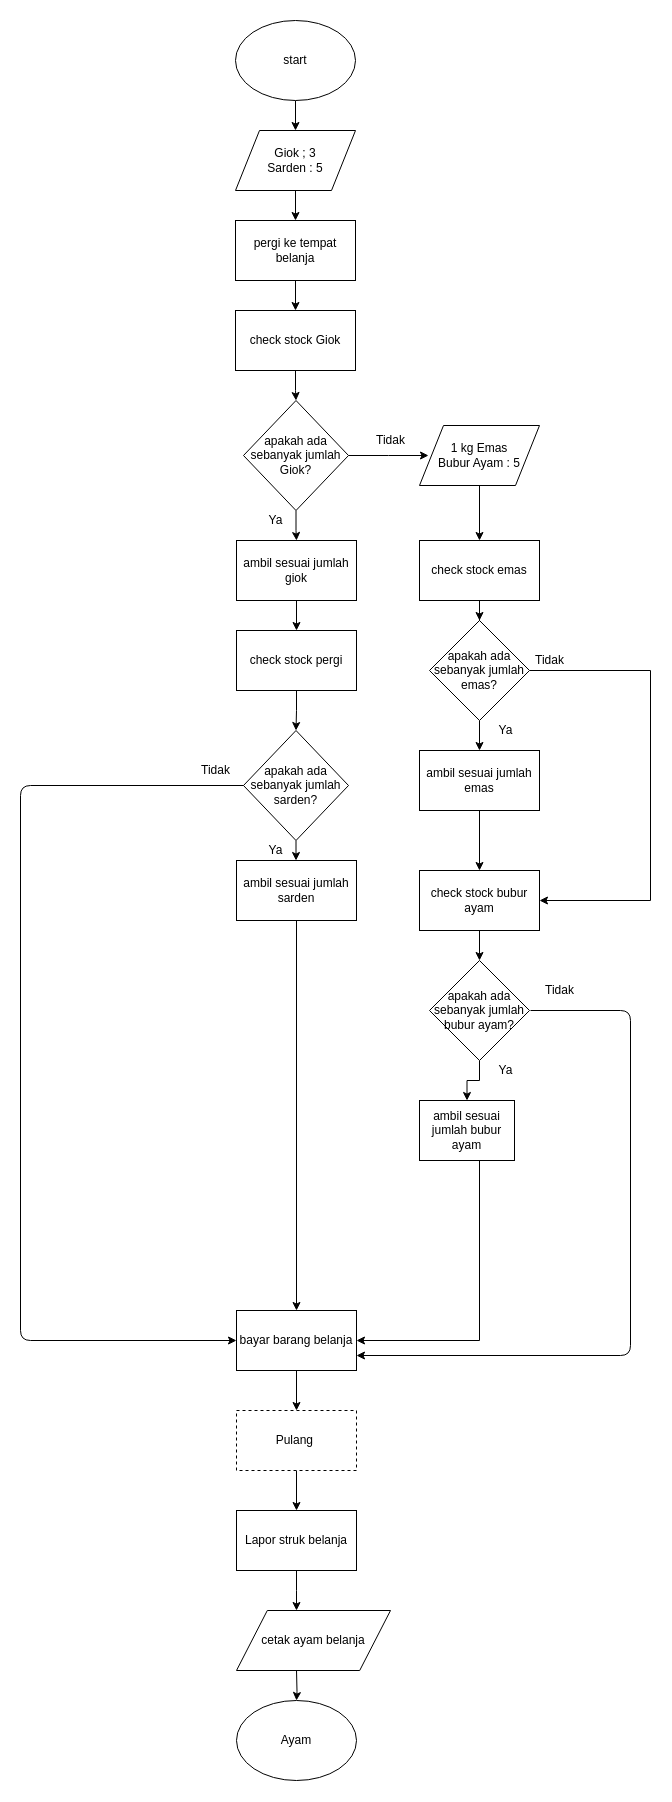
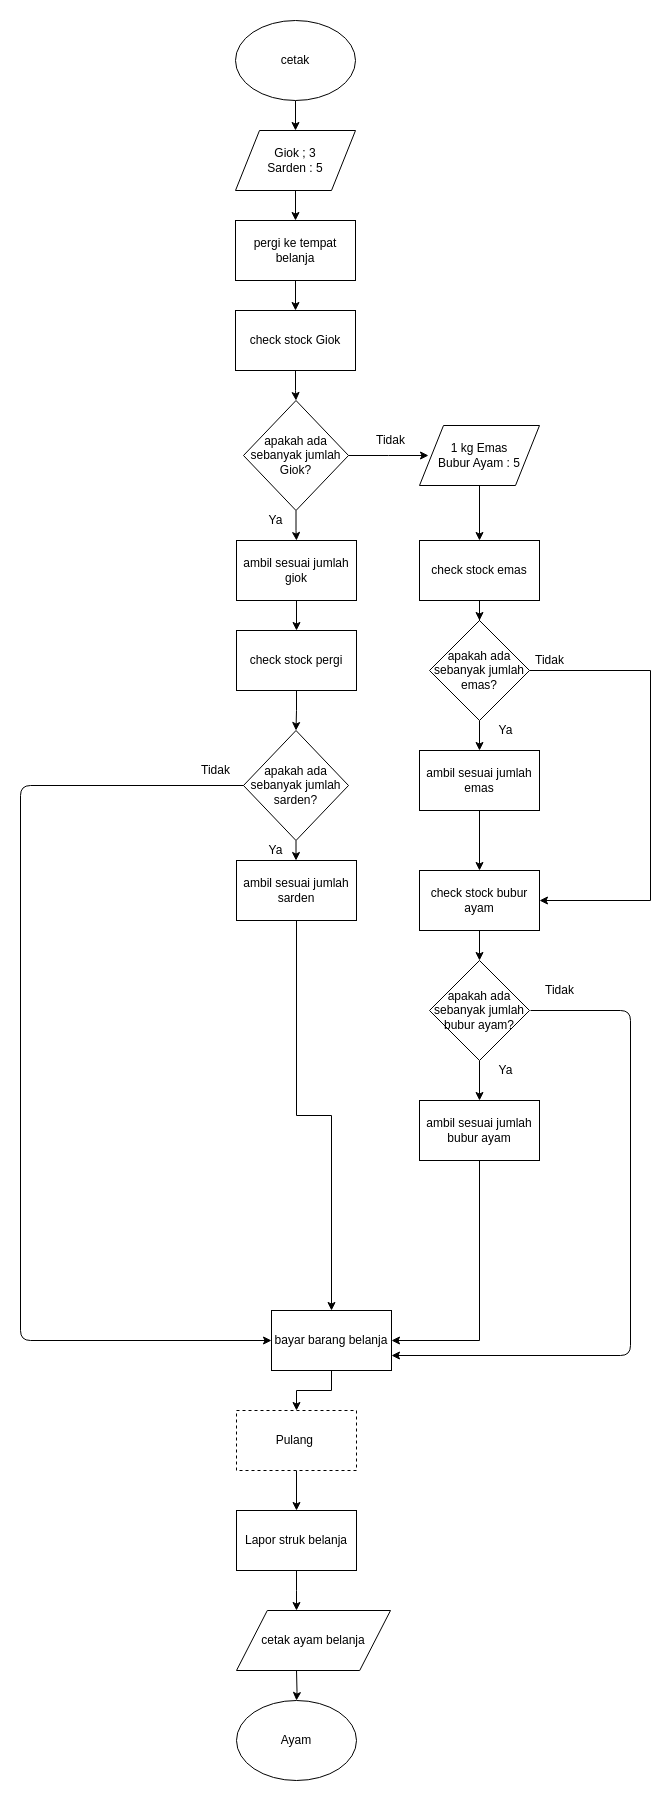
  <mxCell id="0" />
  <mxCell id="1" parent="0" />
  <mxCell id="2" value="" style="edgeStyle=orthogonalEdgeStyle;rounded=0;orthogonalLoop=1;jettySize=auto;html=1;" edge="1" parent="1" source="3" target="5"><mxGeometry relative="1" as="geometry" /></mxCell>
- <mxCell id="3" value="start" style="ellipse;whiteSpace=wrap;html=1;" vertex="1" parent="1"><mxGeometry x="235" y="20" width="120" height="80" as="geometry" /></mxCell>
+ <mxCell id="3" value="cetak" style="ellipse;whiteSpace=wrap;html=1;" vertex="1" parent="1"><mxGeometry x="235" y="20" width="120" height="80" as="geometry" /></mxCell>
  <mxCell id="4" value="" style="edgeStyle=orthogonalEdgeStyle;rounded=0;orthogonalLoop=1;jettySize=auto;html=1;" edge="1" parent="1" source="5" target="7"><mxGeometry relative="1" as="geometry" /></mxCell>
  <mxCell id="5" value="Giok ; 3&lt;br&gt;Sarden : 5" style="shape=parallelogram;perimeter=parallelogramPerimeter;whiteSpace=wrap;html=1;" vertex="1" parent="1"><mxGeometry x="235" y="130" width="120" height="60" as="geometry" /></mxCell>
  <mxCell id="6" value="" style="edgeStyle=orthogonalEdgeStyle;rounded=0;orthogonalLoop=1;jettySize=auto;html=1;" edge="1" parent="1" source="7" target="9"><mxGeometry relative="1" as="geometry" /></mxCell>
  <mxCell id="7" value="pergi ke tempat belanja" style="rounded=0;whiteSpace=wrap;html=1;" vertex="1" parent="1"><mxGeometry x="235" y="220" width="120" height="60" as="geometry" /></mxCell>
  <mxCell id="8" value="" style="edgeStyle=orthogonalEdgeStyle;rounded=0;orthogonalLoop=1;jettySize=auto;html=1;" edge="1" parent="1" source="9" target="12"><mxGeometry relative="1" as="geometry" /></mxCell>
  <mxCell id="9" value="check stock Giok" style="rounded=0;whiteSpace=wrap;html=1;" vertex="1" parent="1"><mxGeometry x="235" y="310" width="120" height="60" as="geometry" /></mxCell>
  <mxCell id="10" value="" style="edgeStyle=orthogonalEdgeStyle;rounded=0;orthogonalLoop=1;jettySize=auto;html=1;" edge="1" parent="1" source="12" target="14"><mxGeometry relative="1" as="geometry" /></mxCell>
  <mxCell id="11" value="" style="edgeStyle=orthogonalEdgeStyle;rounded=0;orthogonalLoop=1;jettySize=auto;html=1;" edge="1" parent="1" source="12"><mxGeometry relative="1" as="geometry"><mxPoint x="428" y="455" as="targetPoint" /></mxGeometry></mxCell>
  <mxCell id="12" value="apakah ada sebanyak jumlah Giok?" style="rhombus;whiteSpace=wrap;html=1;" vertex="1" parent="1"><mxGeometry x="243" y="400" width="105" height="110" as="geometry" /></mxCell>
  <mxCell id="13" value="" style="edgeStyle=orthogonalEdgeStyle;rounded=0;orthogonalLoop=1;jettySize=auto;html=1;" edge="1" parent="1" source="14" target="16"><mxGeometry relative="1" as="geometry" /></mxCell>
  <mxCell id="14" value="ambil sesuai jumlah giok" style="rounded=0;whiteSpace=wrap;html=1;" vertex="1" parent="1"><mxGeometry x="236" y="540" width="120" height="60" as="geometry" /></mxCell>
  <mxCell id="15" value="" style="edgeStyle=orthogonalEdgeStyle;rounded=0;orthogonalLoop=1;jettySize=auto;html=1;" edge="1" parent="1" source="16" target="18"><mxGeometry relative="1" as="geometry" /></mxCell>
  <mxCell id="16" value="check stock pergi" style="rounded=0;whiteSpace=wrap;html=1;" vertex="1" parent="1"><mxGeometry x="236" y="630" width="120" height="60" as="geometry" /></mxCell>
  <mxCell id="17" value="" style="edgeStyle=orthogonalEdgeStyle;rounded=0;orthogonalLoop=1;jettySize=auto;html=1;" edge="1" parent="1" source="18" target="20"><mxGeometry relative="1" as="geometry" /></mxCell>
  <mxCell id="18" value="apakah ada sebanyak jumlah sarden?" style="rhombus;whiteSpace=wrap;html=1;" vertex="1" parent="1"><mxGeometry x="243" y="730" width="105" height="110" as="geometry" /></mxCell>
  <mxCell id="19" value="" style="edgeStyle=orthogonalEdgeStyle;rounded=0;orthogonalLoop=1;jettySize=auto;html=1;" edge="1" parent="1" source="20" target="22"><mxGeometry relative="1" as="geometry" /></mxCell>
  <mxCell id="20" value="ambil sesuai jumlah sarden" style="rounded=0;whiteSpace=wrap;html=1;" vertex="1" parent="1"><mxGeometry x="236" y="860" width="120" height="60" as="geometry" /></mxCell>
  <mxCell id="21" value="" style="edgeStyle=orthogonalEdgeStyle;rounded=0;orthogonalLoop=1;jettySize=auto;html=1;" edge="1" parent="1" source="22" target="40"><mxGeometry relative="1" as="geometry" /></mxCell>
- <mxCell id="22" value="bayar barang belanja" style="rounded=0;whiteSpace=wrap;html=1;" vertex="1" parent="1"><mxGeometry x="236" y="1310" width="120" height="60" as="geometry" /></mxCell>
+ <mxCell id="22" value="bayar barang belanja" style="rounded=0;whiteSpace=wrap;html=1;" vertex="1" parent="1"><mxGeometry x="271" y="1310" width="120" height="60" as="geometry" /></mxCell>
  <mxCell id="23" value="" style="edgeStyle=orthogonalEdgeStyle;rounded=0;orthogonalLoop=1;jettySize=auto;html=1;" edge="1" parent="1" source="25" target="27"><mxGeometry relative="1" as="geometry" /></mxCell>
  <mxCell id="24" value="" style="edgeStyle=orthogonalEdgeStyle;rounded=0;orthogonalLoop=1;jettySize=auto;html=1;entryX=1;entryY=0.5;entryDx=0;entryDy=0;" edge="1" parent="1" source="25" target="29"><mxGeometry relative="1" as="geometry"><mxPoint x="609" y="670" as="targetPoint" /><Array as="points"><mxPoint x="650" y="670" /><mxPoint x="650" y="900" /></Array></mxGeometry></mxCell>
  <mxCell id="25" value="apakah ada sebanyak jumlah emas?" style="rhombus;whiteSpace=wrap;html=1;" vertex="1" parent="1"><mxGeometry x="429" y="620" width="100" height="100" as="geometry" /></mxCell>
  <mxCell id="26" value="" style="edgeStyle=orthogonalEdgeStyle;rounded=0;orthogonalLoop=1;jettySize=auto;html=1;" edge="1" parent="1" source="27" target="29"><mxGeometry relative="1" as="geometry" /></mxCell>
  <mxCell id="27" value="ambil sesuai jumlah emas" style="rounded=0;whiteSpace=wrap;html=1;" vertex="1" parent="1"><mxGeometry x="419" y="750" width="120" height="60" as="geometry" /></mxCell>
  <mxCell id="28" value="" style="edgeStyle=orthogonalEdgeStyle;rounded=0;orthogonalLoop=1;jettySize=auto;html=1;" edge="1" parent="1" source="29" target="35"><mxGeometry relative="1" as="geometry" /></mxCell>
  <mxCell id="29" value="check stock bubur ayam" style="rounded=0;whiteSpace=wrap;html=1;" vertex="1" parent="1"><mxGeometry x="419" y="870" width="120" height="60" as="geometry" /></mxCell>
  <mxCell id="30" value="" style="edgeStyle=orthogonalEdgeStyle;rounded=0;orthogonalLoop=1;jettySize=auto;html=1;" edge="1" parent="1" source="31" target="33"><mxGeometry relative="1" as="geometry" /></mxCell>
  <mxCell id="31" value="1 kg Emas&lt;br&gt;Bubur Ayam : 5" style="shape=parallelogram;perimeter=parallelogramPerimeter;whiteSpace=wrap;html=1;" vertex="1" parent="1"><mxGeometry x="419" y="425" width="120" height="60" as="geometry" /></mxCell>
  <mxCell id="32" value="" style="edgeStyle=orthogonalEdgeStyle;rounded=0;orthogonalLoop=1;jettySize=auto;html=1;" edge="1" parent="1" source="33" target="25"><mxGeometry relative="1" as="geometry" /></mxCell>
  <mxCell id="33" value="check stock emas" style="rounded=0;whiteSpace=wrap;html=1;" vertex="1" parent="1"><mxGeometry x="419" y="540" width="120" height="60" as="geometry" /></mxCell>
  <mxCell id="34" value="" style="edgeStyle=orthogonalEdgeStyle;rounded=0;orthogonalLoop=1;jettySize=auto;html=1;" edge="1" parent="1" source="35" target="37"><mxGeometry relative="1" as="geometry" /></mxCell>
  <mxCell id="35" value="apakah ada sebanyak jumlah bubur ayam?" style="rhombus;whiteSpace=wrap;html=1;" vertex="1" parent="1"><mxGeometry x="429" y="960" width="100" height="100" as="geometry" /></mxCell>
  <mxCell id="36" value="" style="edgeStyle=orthogonalEdgeStyle;rounded=0;orthogonalLoop=1;jettySize=auto;html=1;entryX=1;entryY=0.5;entryDx=0;entryDy=0;" edge="1" parent="1" source="37" target="22"><mxGeometry relative="1" as="geometry"><mxPoint x="479" y="1240" as="targetPoint" /><Array as="points"><mxPoint x="479" y="1340" /></Array></mxGeometry></mxCell>
- <mxCell id="37" value="ambil sesuai jumlah bubur ayam" style="rounded=0;whiteSpace=wrap;html=1;" vertex="1" parent="1"><mxGeometry x="419" y="1100" width="95" height="60" as="geometry" /></mxCell>
+ <mxCell id="37" value="ambil sesuai jumlah bubur ayam" style="rounded=0;whiteSpace=wrap;html=1;" vertex="1" parent="1"><mxGeometry x="419" y="1100" width="120" height="60" as="geometry" /></mxCell>
  <mxCell id="38" value="" style="endArrow=classic;html=1;entryX=1;entryY=0.75;entryDx=0;entryDy=0;" edge="1" parent="1" target="22"><mxGeometry width="50" height="50" relative="1" as="geometry"><mxPoint x="530" y="1010" as="sourcePoint" /><mxPoint x="660" y="980" as="targetPoint" /><Array as="points"><mxPoint x="630" y="1010" /><mxPoint x="630" y="1355" /></Array></mxGeometry></mxCell>
  <mxCell id="39" value="" style="edgeStyle=orthogonalEdgeStyle;rounded=0;orthogonalLoop=1;jettySize=auto;html=1;" edge="1" parent="1" source="40" target="42"><mxGeometry relative="1" as="geometry" /></mxCell>
  <mxCell id="40" value="Pulang&amp;nbsp;" style="rounded=0;whiteSpace=wrap;html=1;dashed=1;" vertex="1" parent="1"><mxGeometry x="236" y="1410" width="120" height="60" as="geometry" /></mxCell>
  <mxCell id="41" value="" style="edgeStyle=orthogonalEdgeStyle;rounded=0;orthogonalLoop=1;jettySize=auto;html=1;" edge="1" parent="1" source="42"><mxGeometry relative="1" as="geometry"><mxPoint x="296" y="1610" as="targetPoint" /></mxGeometry></mxCell>
  <mxCell id="42" value="Lapor struk belanja" style="rounded=0;whiteSpace=wrap;html=1;" vertex="1" parent="1"><mxGeometry x="236" y="1510" width="120" height="60" as="geometry" /></mxCell>
  <mxCell id="43" value="" style="edgeStyle=orthogonalEdgeStyle;rounded=0;orthogonalLoop=1;jettySize=auto;html=1;" edge="1" parent="1" target="53"><mxGeometry relative="1" as="geometry"><mxPoint x="296.034" y="1670" as="sourcePoint" /></mxGeometry></mxCell>
  <mxCell id="44" value="" style="endArrow=classic;html=1;exitX=0;exitY=0.5;exitDx=0;exitDy=0;entryX=0;entryY=0.5;entryDx=0;entryDy=0;" edge="1" parent="1" source="18" target="22"><mxGeometry width="50" height="50" relative="1" as="geometry"><mxPoint x="190" y="750" as="sourcePoint" /><mxPoint x="120" y="1040" as="targetPoint" /><Array as="points"><mxPoint x="20" y="785" /><mxPoint x="20" y="1340" /></Array></mxGeometry></mxCell>
  <mxCell id="45" value="Ya" style="text;html=1;align=center;verticalAlign=middle;resizable=0;points=[];autosize=1;" vertex="1" parent="1"><mxGeometry x="260" y="510" width="30" height="20" as="geometry" /></mxCell>
  <mxCell id="46" value="Tidak" style="text;html=1;align=center;verticalAlign=middle;resizable=0;points=[];autosize=1;" vertex="1" parent="1"><mxGeometry x="370" y="430" width="40" height="20" as="geometry" /></mxCell>
  <mxCell id="47" value="Ya" style="text;html=1;align=center;verticalAlign=middle;resizable=0;points=[];autosize=1;" vertex="1" parent="1"><mxGeometry x="260" y="840" width="30" height="20" as="geometry" /></mxCell>
  <mxCell id="48" value="Tidak" style="text;html=1;align=center;verticalAlign=middle;resizable=0;points=[];autosize=1;" vertex="1" parent="1"><mxGeometry x="195" y="760" width="40" height="20" as="geometry" /></mxCell>
  <mxCell id="49" value="Ya" style="text;html=1;align=center;verticalAlign=middle;resizable=0;points=[];autosize=1;" vertex="1" parent="1"><mxGeometry x="490" y="720" width="30" height="20" as="geometry" /></mxCell>
  <mxCell id="50" value="Tidak" style="text;html=1;align=center;verticalAlign=middle;resizable=0;points=[];autosize=1;" vertex="1" parent="1"><mxGeometry x="529" y="650" width="40" height="20" as="geometry" /></mxCell>
  <mxCell id="51" value="Ya" style="text;html=1;align=center;verticalAlign=middle;resizable=0;points=[];autosize=1;" vertex="1" parent="1"><mxGeometry x="490" y="1060" width="30" height="20" as="geometry" /></mxCell>
  <mxCell id="52" value="Tidak" style="text;html=1;align=center;verticalAlign=middle;resizable=0;points=[];autosize=1;rotation=0;" vertex="1" parent="1"><mxGeometry x="539" y="980" width="40" height="20" as="geometry" /></mxCell>
  <mxCell id="53" value="Ayam" style="ellipse;whiteSpace=wrap;html=1;" vertex="1" parent="1"><mxGeometry x="236" y="1700" width="120" height="80" as="geometry" /></mxCell>
  <mxCell id="54" value="cetak ayam belanja" style="shape=parallelogram;perimeter=parallelogramPerimeter;whiteSpace=wrap;html=1;" vertex="1" parent="1"><mxGeometry x="236" y="1610" width="154" height="60" as="geometry" /></mxCell>
